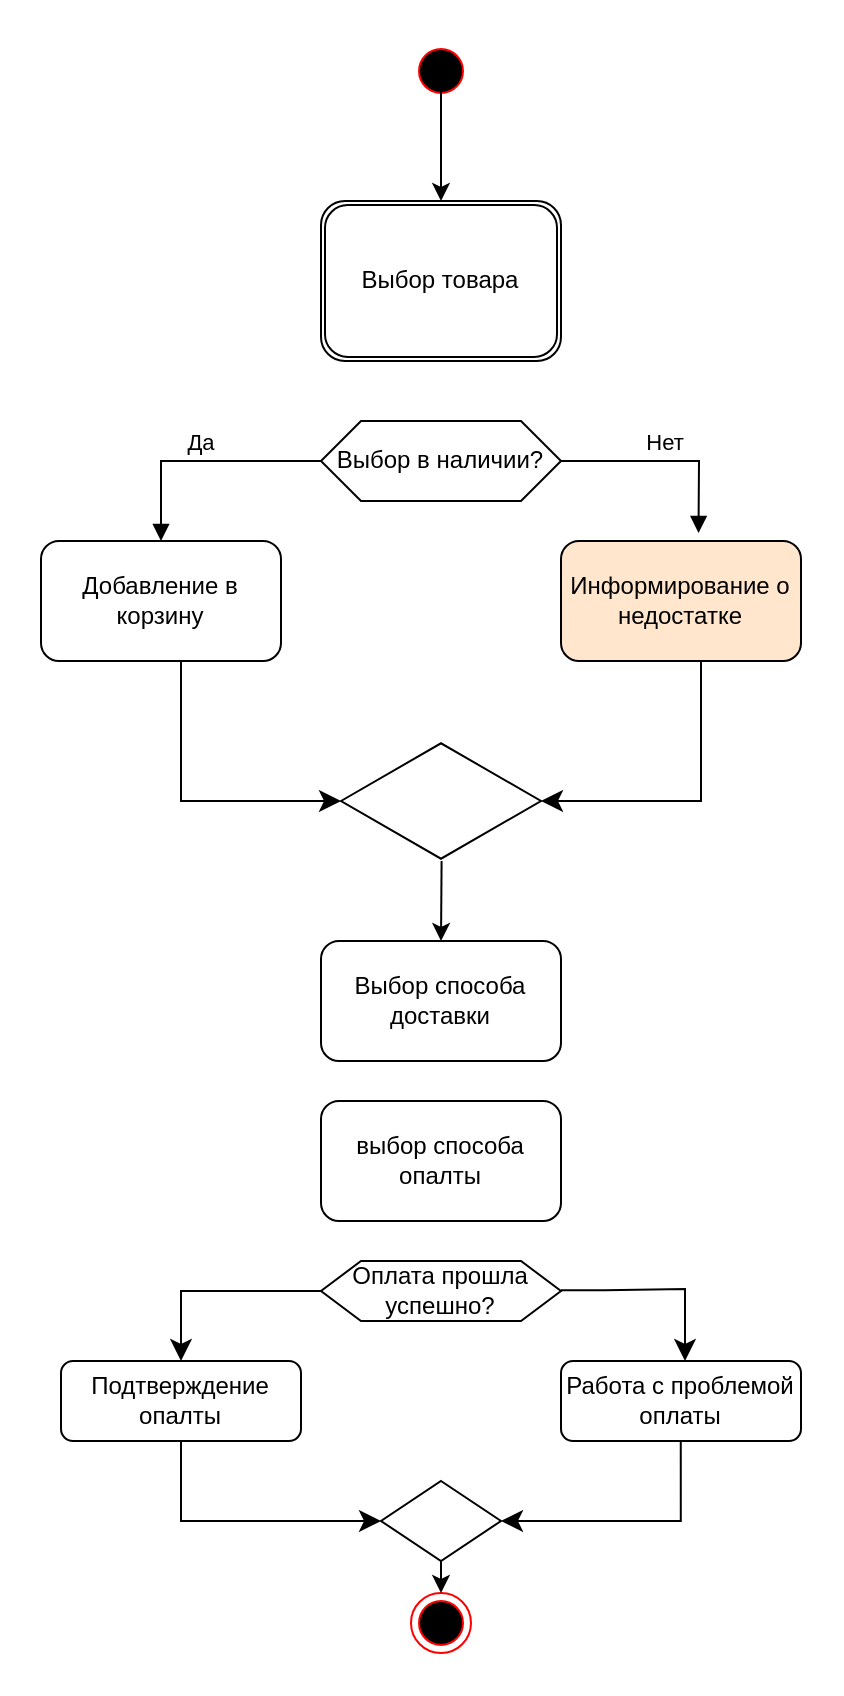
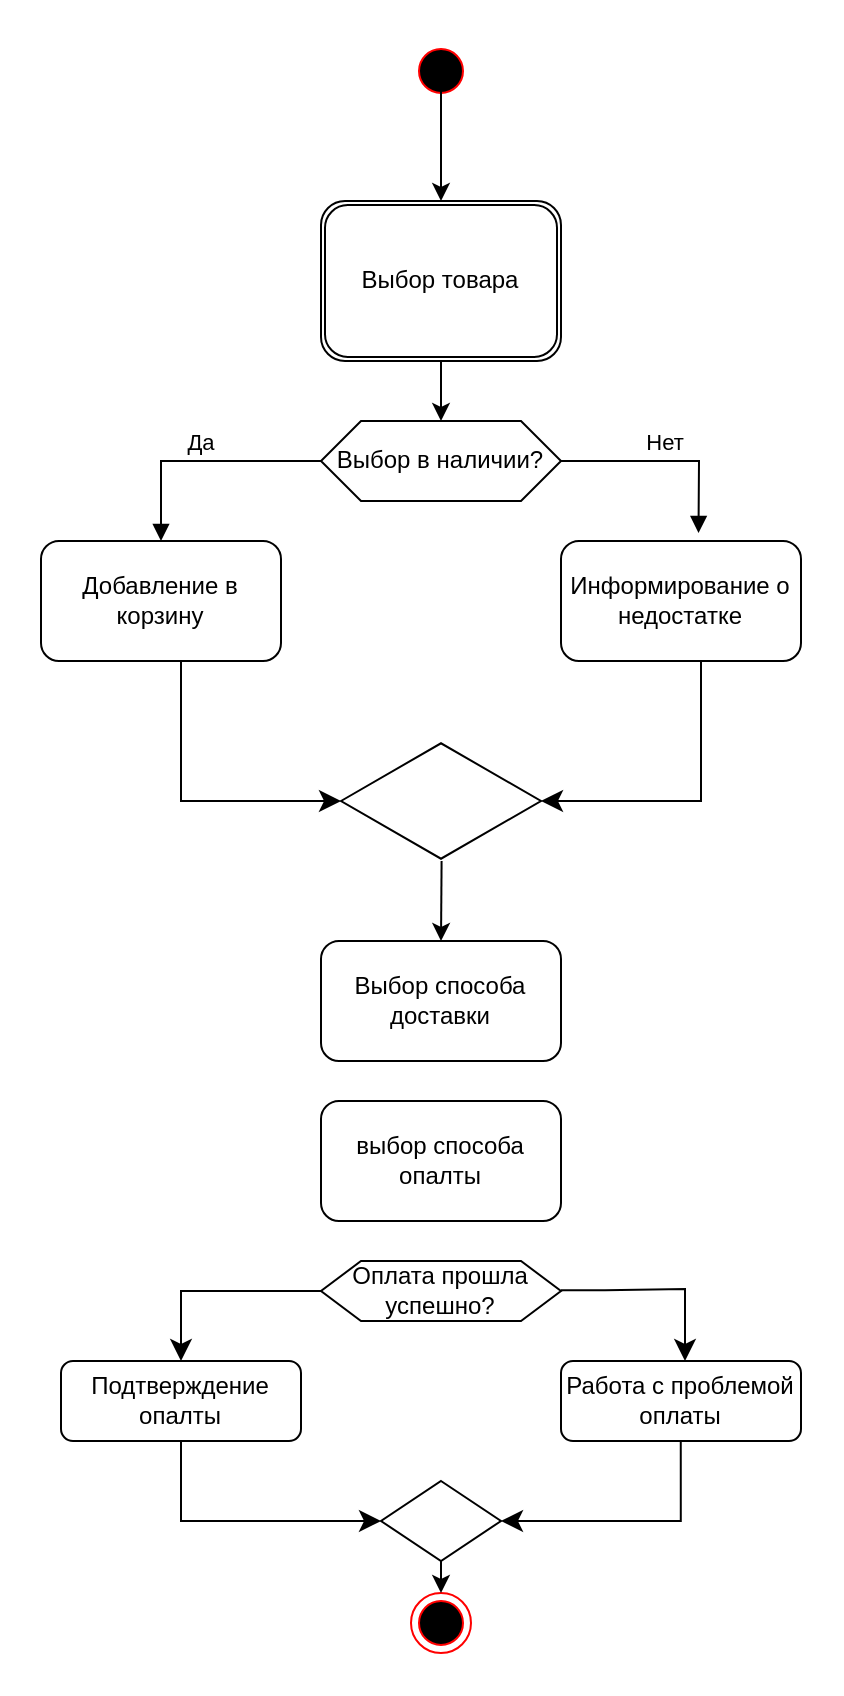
  <mxCell id="0" />
  <mxCell id="1" parent="0" />
  <mxCell id="2" value="" style="ellipse;html=1;shape=endState;fillColor=#000000;strokeColor=#ff0000;" vertex="1" parent="1"><mxGeometry x="205" y="796" width="30" height="30" as="geometry" /></mxCell>
  <mxCell id="3" value="" style="ellipse;shape=startState;fillColor=#000000;strokeColor=#ff0000;" vertex="1" parent="1"><mxGeometry x="205" y="20" width="30" height="30" as="geometry" /></mxCell>
  <mxCell id="4" value="" style="endArrow=classic;html=1;rounded=0;exitX=0.5;exitY=1;exitDx=0;exitDy=0;" edge="1" parent="1"><mxGeometry width="50" height="50" relative="1" as="geometry"><mxPoint x="220" y="40" as="sourcePoint" /><mxPoint x="220" y="100" as="targetPoint" /></mxGeometry></mxCell>
  <mxCell id="5" value="Выбор товара" style="shape=ext;double=1;rounded=1;whiteSpace=wrap;html=1;" vertex="1" parent="1"><mxGeometry x="160" y="100" width="120" height="80" as="geometry" /></mxCell>
  <mxCell id="6" value="Выбор в наличии?" style="shape=hexagon;perimeter=hexagonPerimeter2;whiteSpace=wrap;html=1;fixedSize=1;" vertex="1" parent="1"><mxGeometry x="160" y="210" width="120" height="40" as="geometry" /></mxCell>
+ <mxCell id="7" value="" style="endArrow=classic;html=1;rounded=0;exitX=0.5;exitY=1;exitDx=0;exitDy=0;entryX=0.5;entryY=0;entryDx=0;entryDy=0;" edge="1" parent="1" source="5" target="6"><mxGeometry width="50" height="50" relative="1" as="geometry"><mxPoint x="320" y="240" as="sourcePoint" /><mxPoint x="370" y="190" as="targetPoint" /></mxGeometry></mxCell>
  <mxCell id="8" value="Добавление в корзину" style="rounded=1;whiteSpace=wrap;html=1;" vertex="1" parent="1"><mxGeometry x="20" y="270" width="120" height="60" as="geometry" /></mxCell>
- <mxCell id="9" value="Информирование о недостатке" style="rounded=1;whiteSpace=wrap;html=1;fillColor=#ffe6cc;" vertex="1" parent="1"><mxGeometry x="280" y="270" width="120" height="60" as="geometry" /></mxCell>
+ <mxCell id="9" value="Информирование о недостатке" style="rounded=1;whiteSpace=wrap;html=1;" vertex="1" parent="1"><mxGeometry x="280" y="270" width="120" height="60" as="geometry" /></mxCell>
  <mxCell id="10" value="Да" style="html=1;verticalAlign=bottom;endArrow=block;curved=0;rounded=0;entryX=0.5;entryY=0;entryDx=0;entryDy=0;exitX=0;exitY=0.5;exitDx=0;exitDy=0;" edge="1" parent="1" source="6" target="8"><mxGeometry width="80" relative="1" as="geometry"><mxPoint x="0" y="210" as="sourcePoint" /><mxPoint x="80" y="210" as="targetPoint" /><Array as="points"><mxPoint x="80" y="230" /></Array></mxGeometry></mxCell>
  <mxCell id="11" value="Нет" style="html=1;verticalAlign=bottom;endArrow=block;curved=0;rounded=0;entryX=0.573;entryY=-0.067;entryDx=0;entryDy=0;entryPerimeter=0;" edge="1" parent="1" target="9"><mxGeometry width="80" relative="1" as="geometry"><mxPoint x="280" y="230" as="sourcePoint" /><mxPoint x="360" y="230" as="targetPoint" /><Array as="points"><mxPoint x="349" y="230" /></Array></mxGeometry></mxCell>
  <mxCell id="12" value="" style="edgeStyle=segmentEdgeStyle;endArrow=classic;html=1;curved=0;rounded=0;endSize=8;startSize=8;" edge="1" parent="1"><mxGeometry width="50" height="50" relative="1" as="geometry"><mxPoint x="90" y="330" as="sourcePoint" /><mxPoint x="170" y="400" as="targetPoint" /><Array as="points"><mxPoint x="90" y="400" /></Array></mxGeometry></mxCell>
  <mxCell id="13" value="" style="edgeStyle=segmentEdgeStyle;endArrow=classic;html=1;curved=0;rounded=0;endSize=8;startSize=8;exitX=0.5;exitY=1;exitDx=0;exitDy=0;" edge="1" parent="1"><mxGeometry width="50" height="50" relative="1" as="geometry"><mxPoint x="310" y="330" as="sourcePoint" /><mxPoint x="270" y="400" as="targetPoint" /><Array as="points"><mxPoint x="350" y="330" /><mxPoint x="350" y="400" /></Array></mxGeometry></mxCell>
  <mxCell id="14" value="" style="html=1;whiteSpace=wrap;aspect=fixed;shape=isoRectangle;" vertex="1" parent="1"><mxGeometry x="170" y="370" width="100" height="60" as="geometry" /></mxCell>
  <mxCell id="15" value="" style="endArrow=classic;html=1;rounded=0;entryX=0.5;entryY=0;entryDx=0;entryDy=0;exitX=0.503;exitY=1;exitDx=0;exitDy=0;exitPerimeter=0;" edge="1" parent="1" source="14" target="16"><mxGeometry width="50" height="50" relative="1" as="geometry"><mxPoint x="220" y="440" as="sourcePoint" /><mxPoint x="220" y="460" as="targetPoint" /></mxGeometry></mxCell>
  <mxCell id="16" value="Выбор способа доставки" style="rounded=1;whiteSpace=wrap;html=1;" vertex="1" parent="1"><mxGeometry x="160" y="470" width="120" height="60" as="geometry" /></mxCell>
  <mxCell id="17" value="выбор способа опалты" style="rounded=1;whiteSpace=wrap;html=1;" vertex="1" parent="1"><mxGeometry x="160" y="550" width="120" height="60" as="geometry" /></mxCell>
  <mxCell id="18" value="Оплата прошла успешно?" style="shape=hexagon;perimeter=hexagonPerimeter2;whiteSpace=wrap;html=1;fixedSize=1;" vertex="1" parent="1"><mxGeometry x="160" y="630" width="120" height="30" as="geometry" /></mxCell>
  <mxCell id="19" value="Подтверждение опалты" style="rounded=1;whiteSpace=wrap;html=1;" vertex="1" parent="1"><mxGeometry x="30" y="680" width="120" height="40" as="geometry" /></mxCell>
  <mxCell id="20" value="Работа с проблемой оплаты" style="rounded=1;whiteSpace=wrap;html=1;" vertex="1" parent="1"><mxGeometry x="280" y="680" width="120" height="40" as="geometry" /></mxCell>
  <mxCell id="21" value="" style="edgeStyle=segmentEdgeStyle;endArrow=classic;html=1;curved=0;rounded=0;endSize=8;startSize=8;exitX=0;exitY=0.5;exitDx=0;exitDy=0;" edge="1" parent="1" source="18"><mxGeometry width="50" height="50" relative="1" as="geometry"><mxPoint x="70" y="680" as="sourcePoint" /><mxPoint x="90" y="680" as="targetPoint" /><Array as="points"><mxPoint x="90" y="645" /><mxPoint x="90" y="680" /></Array></mxGeometry></mxCell>
  <mxCell id="22" value="" style="edgeStyle=segmentEdgeStyle;endArrow=classic;html=1;curved=0;rounded=0;endSize=8;startSize=8;exitX=0.984;exitY=0.354;exitDx=0;exitDy=0;exitPerimeter=0;" edge="1" parent="1"><mxGeometry width="50" height="50" relative="1" as="geometry"><mxPoint x="280" y="644.62" as="sourcePoint" /><mxPoint x="342" y="680" as="targetPoint" /><Array as="points"><mxPoint x="301.92" y="645" /><mxPoint x="341.92" y="644" /></Array></mxGeometry></mxCell>
  <mxCell id="23" value="" style="edgeStyle=segmentEdgeStyle;endArrow=classic;html=1;curved=0;rounded=0;endSize=8;startSize=8;exitX=0.5;exitY=1;exitDx=0;exitDy=0;entryX=0;entryY=0.5;entryDx=0;entryDy=0;" edge="1" parent="1" source="19" target="24"><mxGeometry width="50" height="50" relative="1" as="geometry"><mxPoint x="160" y="770" as="sourcePoint" /><mxPoint x="180" y="760" as="targetPoint" /><Array as="points"><mxPoint x="90" y="760" /></Array></mxGeometry></mxCell>
  <mxCell id="24" value="" style="rhombus;whiteSpace=wrap;html=1;" vertex="1" parent="1"><mxGeometry x="190" y="740" width="60" height="40" as="geometry" /></mxCell>
  <mxCell id="25" value="" style="edgeStyle=segmentEdgeStyle;endArrow=classic;html=1;curved=0;rounded=0;endSize=8;startSize=8;exitX=0.499;exitY=1.045;exitDx=0;exitDy=0;exitPerimeter=0;entryX=1;entryY=0.5;entryDx=0;entryDy=0;" edge="1" parent="1" target="24"><mxGeometry width="50" height="50" relative="1" as="geometry"><mxPoint x="339.88" y="720" as="sourcePoint" /><mxPoint x="260" y="760" as="targetPoint" /><Array as="points"><mxPoint x="340" y="760" /></Array></mxGeometry></mxCell>
  <mxCell id="26" value="" style="endArrow=classic;html=1;rounded=0;exitX=0.5;exitY=1;exitDx=0;exitDy=0;entryX=0.5;entryY=0;entryDx=0;entryDy=0;" edge="1" parent="1" source="24" target="2"><mxGeometry width="50" height="50" relative="1" as="geometry"><mxPoint x="260" y="820" as="sourcePoint" /><mxPoint x="310" y="770" as="targetPoint" /></mxGeometry></mxCell>
